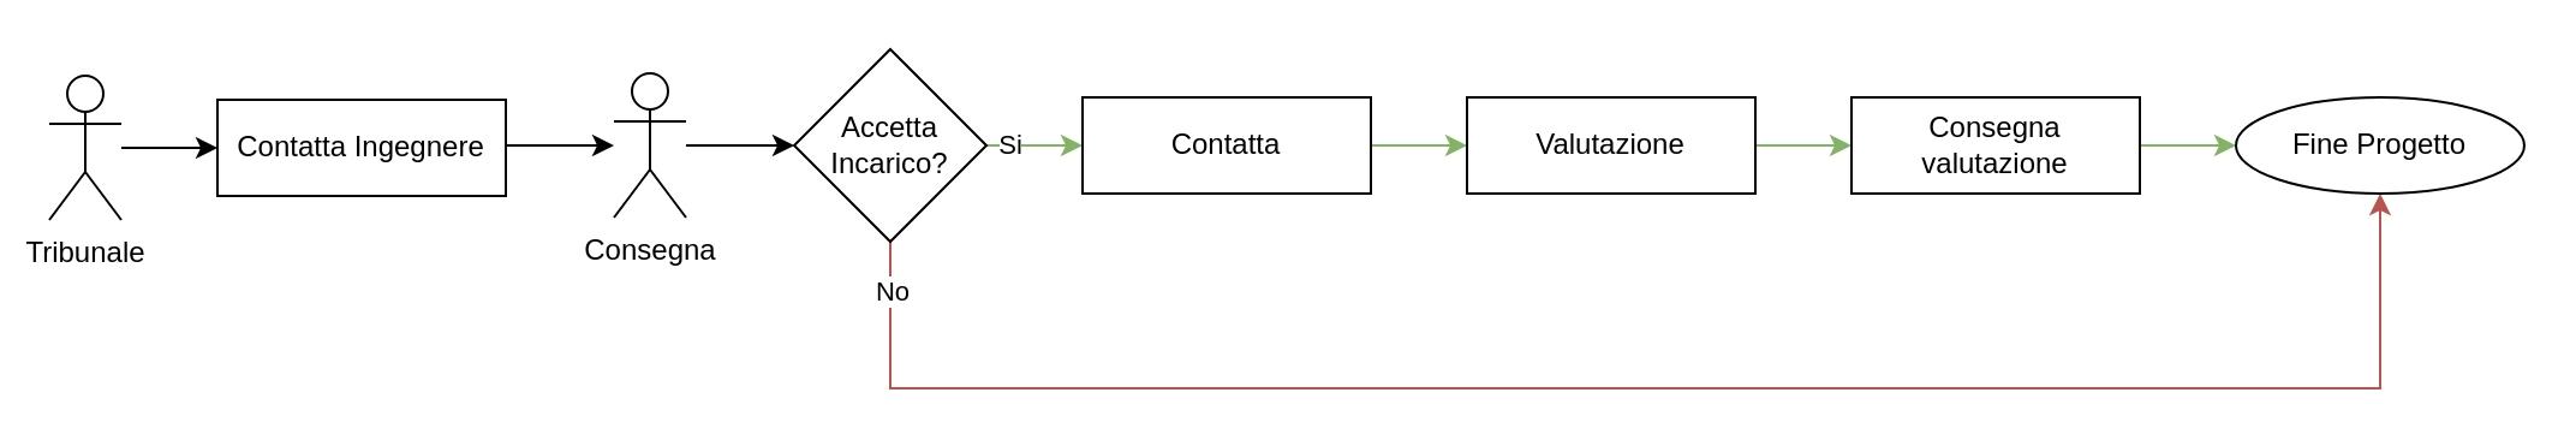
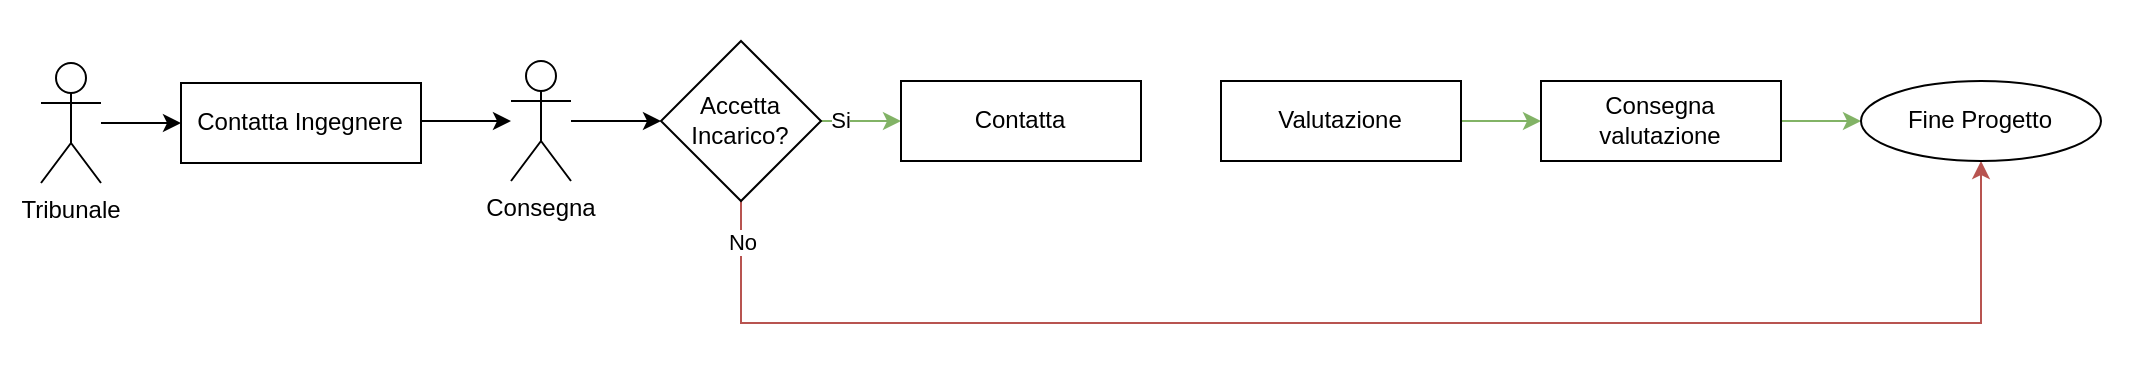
  <mxCell id="0" />
  <mxCell id="1" parent="0" />
  <mxCell id="2" style="edgeStyle=orthogonalEdgeStyle;rounded=0;orthogonalLoop=1;jettySize=auto;html=1;" parent="1" source="3" target="11" edge="1"><mxGeometry relative="1" as="geometry"><mxPoint x="80" y="56" as="targetPoint" /></mxGeometry></mxCell>
  <mxCell id="3" value="Tribunale" style="shape=umlActor;verticalLabelPosition=bottom;verticalAlign=top;html=1;" parent="1" vertex="1"><mxGeometry x="20" y="31" width="30" height="60" as="geometry" /></mxCell>
  <mxCell id="4" style="edgeStyle=orthogonalEdgeStyle;rounded=0;orthogonalLoop=1;jettySize=auto;html=1;" parent="1" target="6" edge="1"><mxGeometry relative="1" as="geometry"><mxPoint x="200" y="56" as="sourcePoint" /><Array as="points"><mxPoint x="200" y="60" /></Array></mxGeometry></mxCell>
  <mxCell id="5" style="edgeStyle=orthogonalEdgeStyle;rounded=0;orthogonalLoop=1;jettySize=auto;html=1;" parent="1" source="6" target="10" edge="1"><mxGeometry relative="1" as="geometry" /></mxCell>
  <mxCell id="6" value="Consegna" style="shape=umlActor;verticalLabelPosition=bottom;verticalAlign=top;html=1;" parent="1" vertex="1"><mxGeometry x="255" y="30" width="30" height="60" as="geometry" /></mxCell>
  <mxCell id="7" style="edgeStyle=orthogonalEdgeStyle;rounded=0;orthogonalLoop=1;jettySize=auto;html=1;fillColor=#f8cecc;strokeColor=#b85450;" parent="1" source="10" target="18" edge="1"><mxGeometry relative="1" as="geometry"><Array as="points"><mxPoint x="670" y="161" /><mxPoint x="670" y="161" /></Array></mxGeometry></mxCell>
  <mxCell id="8" value="No" style="edgeLabel;html=1;align=center;verticalAlign=middle;resizable=0;points=[];" parent="7" vertex="1" connectable="0"><mxGeometry x="-0.233" y="-1" relative="1" as="geometry"><mxPoint x="-231" y="-42" as="offset" /></mxGeometry></mxCell>
  <mxCell id="9" value="Si" style="edgeStyle=orthogonalEdgeStyle;rounded=0;orthogonalLoop=1;jettySize=auto;html=1;fillColor=#d5e8d4;strokeColor=#82b366;" parent="1" source="10" target="13" edge="1"><mxGeometry x="-0.5" relative="1" as="geometry"><Array as="points"><mxPoint x="410" y="60" /><mxPoint x="410" y="60" /></Array><mxPoint as="offset" /></mxGeometry></mxCell>
  <mxCell id="10" value="Accetta Incarico?" style="rhombus;whiteSpace=wrap;html=1;" parent="1" vertex="1"><mxGeometry x="330" y="20" width="80" height="80" as="geometry" /></mxCell>
  <mxCell id="11" value="Contatta Ingegnere" style="rounded=0;whiteSpace=wrap;html=1;" parent="1" vertex="1"><mxGeometry x="90" y="41" width="120" height="40" as="geometry" /></mxCell>
- <mxCell id="12" style="edgeStyle=orthogonalEdgeStyle;rounded=0;orthogonalLoop=1;jettySize=auto;html=1;fillColor=#d5e8d4;strokeColor=#82b366;" parent="1" source="13" target="15" edge="1"><mxGeometry relative="1" as="geometry" /></mxCell>
  <mxCell id="13" value="Contatta" style="rounded=0;whiteSpace=wrap;html=1;" parent="1" vertex="1"><mxGeometry x="450" y="40" width="120" height="40" as="geometry" /></mxCell>
  <mxCell id="14" style="edgeStyle=orthogonalEdgeStyle;rounded=0;orthogonalLoop=1;jettySize=auto;html=1;fillColor=#d5e8d4;strokeColor=#82b366;" parent="1" source="15" target="17" edge="1"><mxGeometry relative="1" as="geometry" /></mxCell>
  <mxCell id="15" value="Valutazione" style="rounded=0;whiteSpace=wrap;html=1;" parent="1" vertex="1"><mxGeometry x="610" y="40" width="120" height="40" as="geometry" /></mxCell>
  <mxCell id="16" style="edgeStyle=orthogonalEdgeStyle;rounded=0;orthogonalLoop=1;jettySize=auto;html=1;fillColor=#d5e8d4;strokeColor=#82b366;" parent="1" source="17" target="18" edge="1"><mxGeometry relative="1" as="geometry" /></mxCell>
  <mxCell id="17" value="Consegna valutazione" style="rounded=0;whiteSpace=wrap;html=1;" parent="1" vertex="1"><mxGeometry x="770" y="40" width="120" height="40" as="geometry" /></mxCell>
  <mxCell id="18" value="Fine Progetto" style="ellipse;whiteSpace=wrap;html=1;" parent="1" vertex="1"><mxGeometry x="930" y="40" width="120" height="40" as="geometry" /></mxCell>
